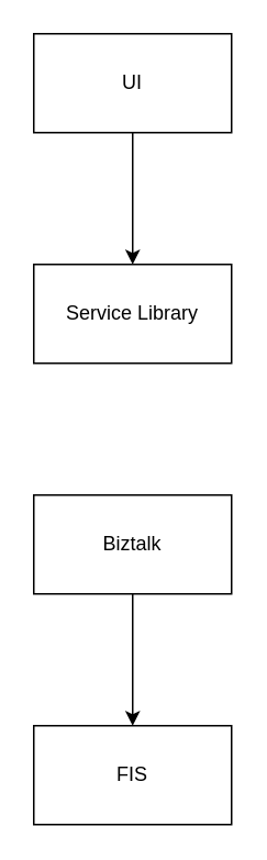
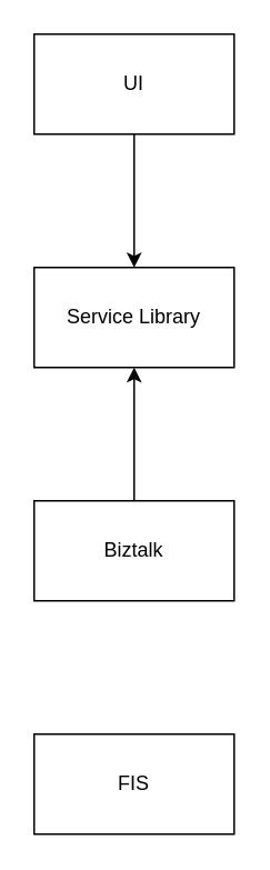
  <mxCell id="0" />
  <mxCell id="1" parent="0" />
  <mxCell id="2" value="" style="edgeStyle=orthogonalEdgeStyle;rounded=0;orthogonalLoop=1;jettySize=auto;html=1;" edge="1" parent="1" source="3" target="4"><mxGeometry relative="1" as="geometry" /></mxCell>
  <mxCell id="3" value="UI" style="rounded=0;whiteSpace=wrap;html=1;" vertex="1" parent="1"><mxGeometry x="20" y="20" width="120" height="60" as="geometry" /></mxCell>
  <mxCell id="4" value="Service Library" style="rounded=0;whiteSpace=wrap;html=1;" vertex="1" parent="1"><mxGeometry x="20" y="160" width="120" height="60" as="geometry" /></mxCell>
- <mxCell id="5" value="" style="edgeStyle=orthogonalEdgeStyle;rounded=0;orthogonalLoop=1;jettySize=auto;html=1;" edge="1" parent="1" source="6" target="7"><mxGeometry relative="1" as="geometry" /></mxCell>
+ <mxCell id="5" value="" style="edgeStyle=orthogonalEdgeStyle;rounded=0;orthogonalLoop=1;jettySize=auto;html=1;" edge="1" parent="1" source="6" target="4"><mxGeometry relative="1" as="geometry" /></mxCell>
  <mxCell id="6" value="Biztalk" style="rounded=0;whiteSpace=wrap;html=1;" vertex="1" parent="1"><mxGeometry x="20" y="300" width="120" height="60" as="geometry" /></mxCell>
  <mxCell id="7" value="FIS" style="rounded=0;whiteSpace=wrap;html=1;" vertex="1" parent="1"><mxGeometry x="20" y="440" width="120" height="60" as="geometry" /></mxCell>
